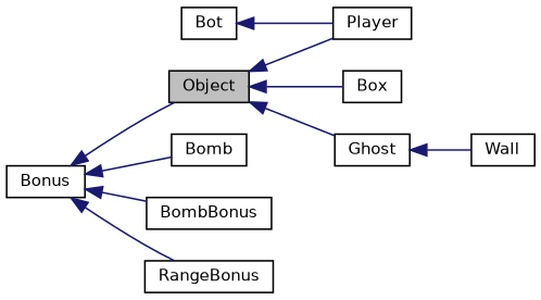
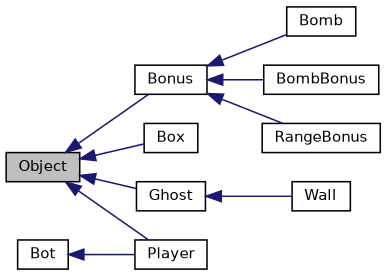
  digraph {
    rankdir=LR
    node [color=black fillcolor=white fontname=Helvetica fontsize=10 shape=record style=filled]
    edge [color=midnightblue dir=back fontname=Helvetica fontsize=10 labelfontname=Helvetica labelfontsize=10 style=solid]
    n1 [fillcolor=grey75 fontcolor=black height=0.2 label=Object width=0.4]
    n2 [height=0.2 label=Bonus width=0.4]
    n3 [height=0.2 label=Box width=0.4]
    n4 [height=0.2 label=Ghost width=0.4]
    n5 [height=0.2 label=Player width=0.4]
    n6 [height=0.2 label=Bomb width=0.4]
    n7 [height=0.2 label=BombBonus width=0.4]
    n8 [height=0.2 label=RangeBonus width=0.4]
    n9 [height=0.2 label=Wall width=0.4]
    n10 [height=0.2 label=Bot width=0.4]
-   n2 -> n1
+   n1 -> n2
    n1 -> n3
    n1 -> n4
    n1 -> n5
    n2 -> n6
    n2 -> n7
    n2 -> n8
    n4 -> n9
    n10 -> n5
  }
